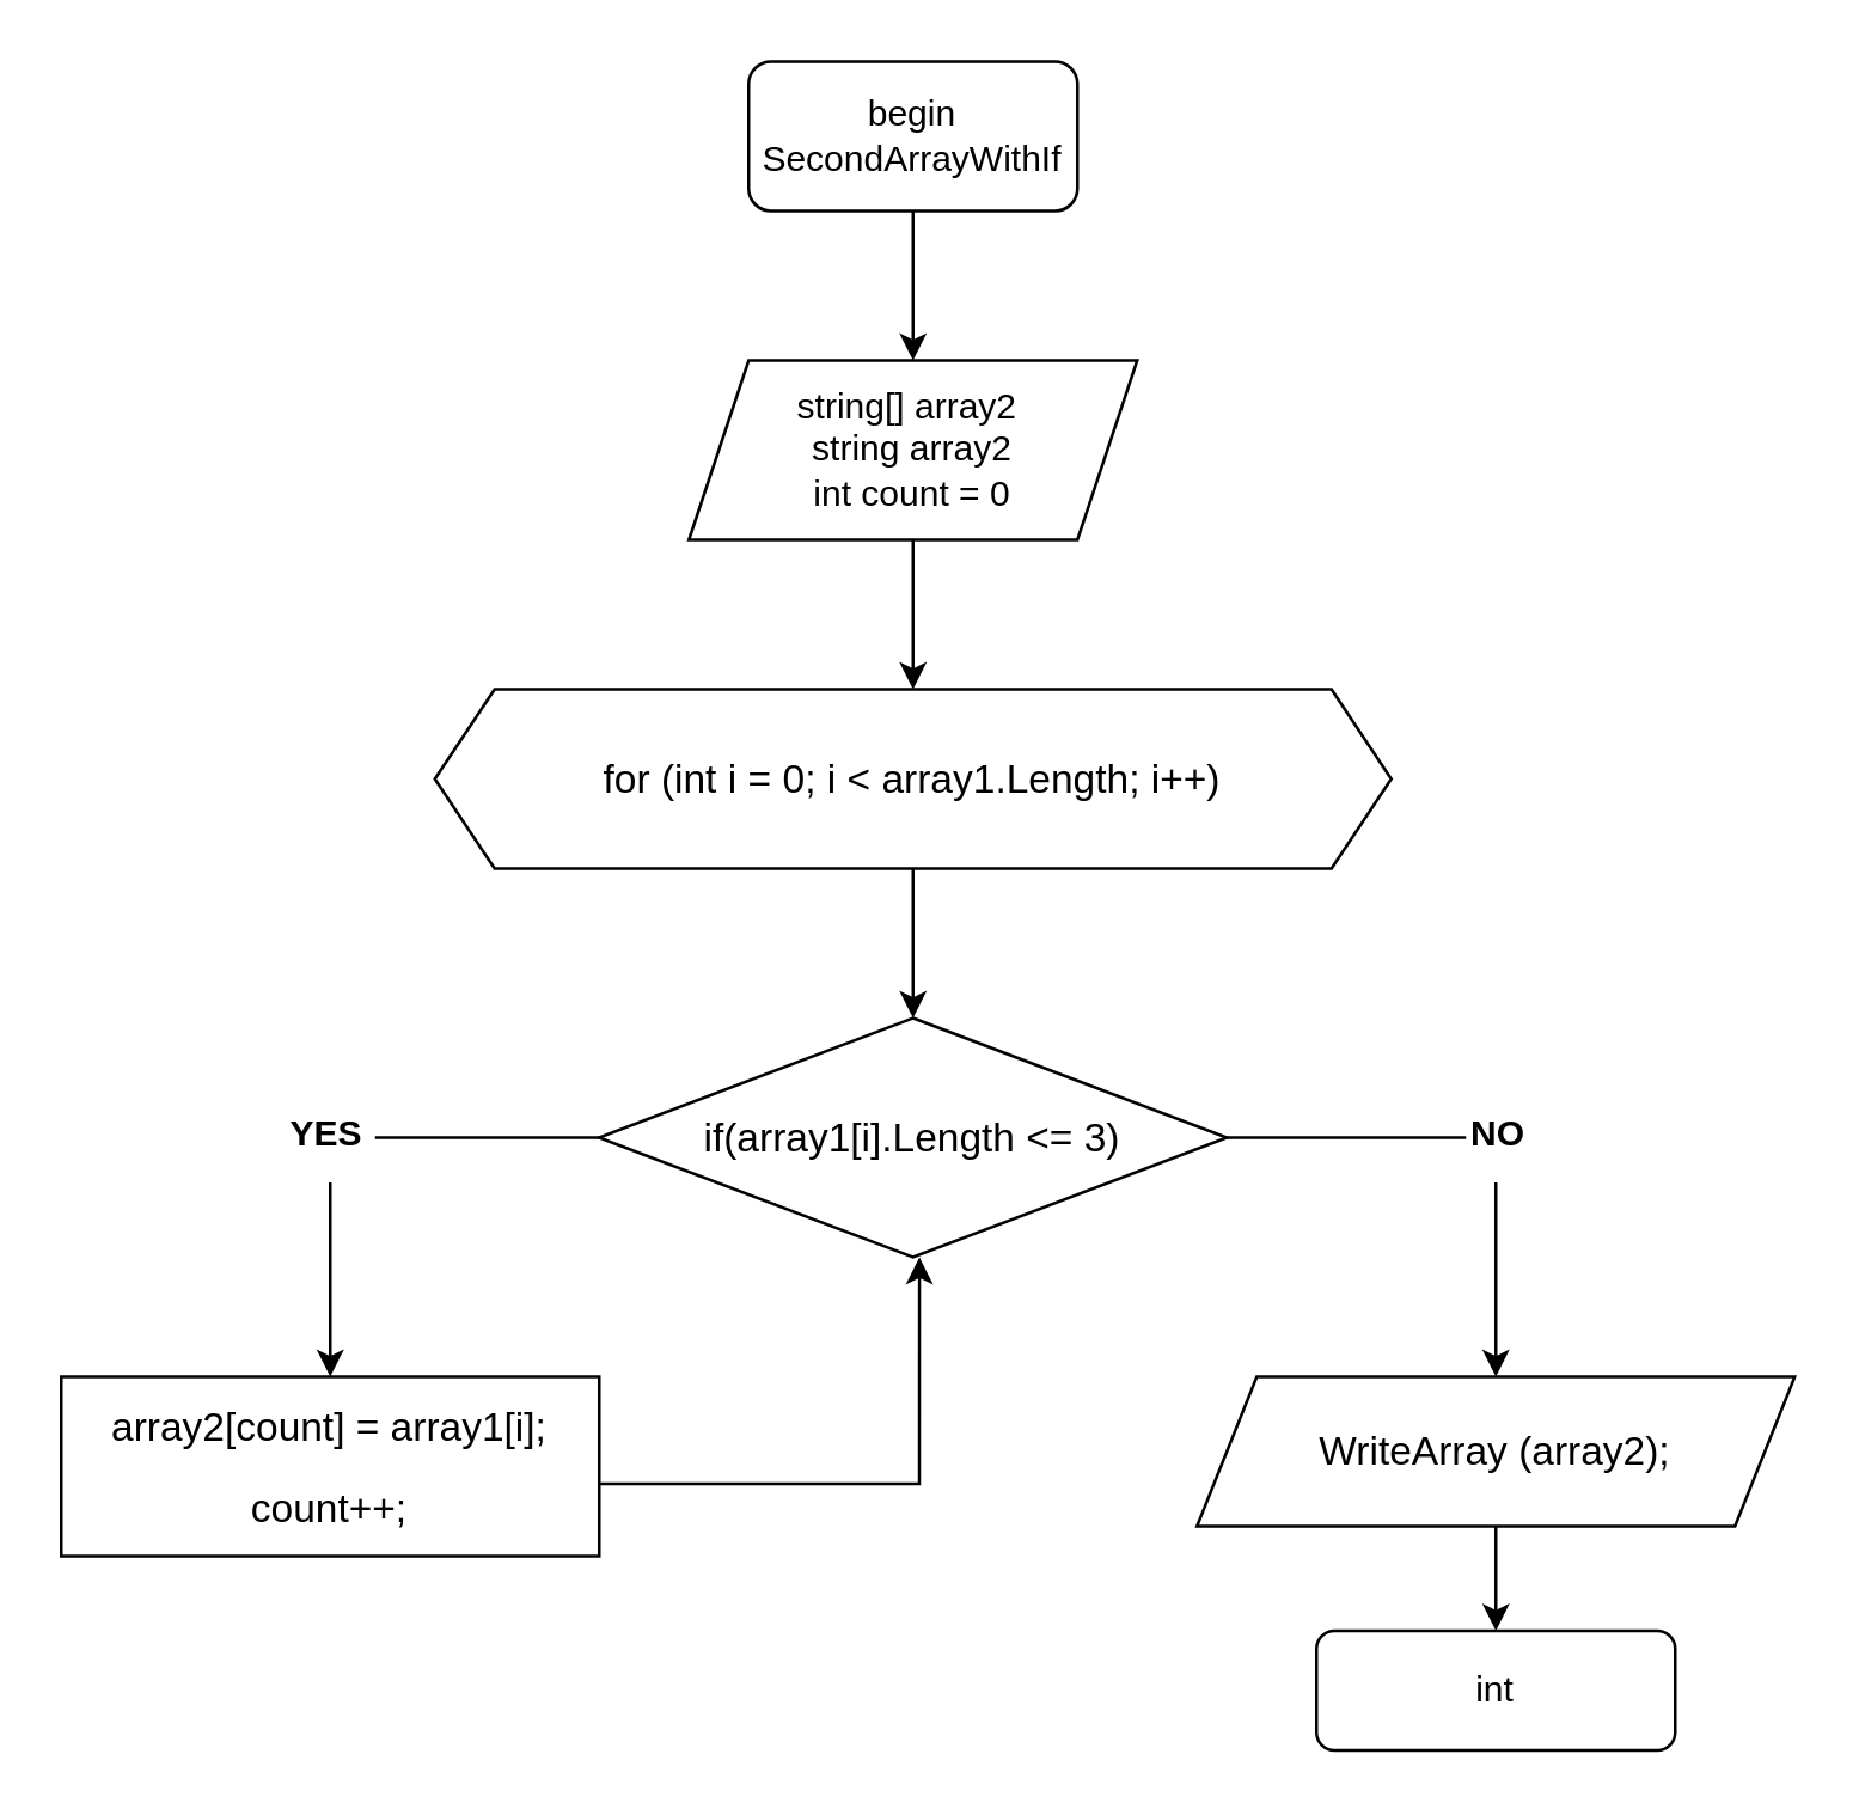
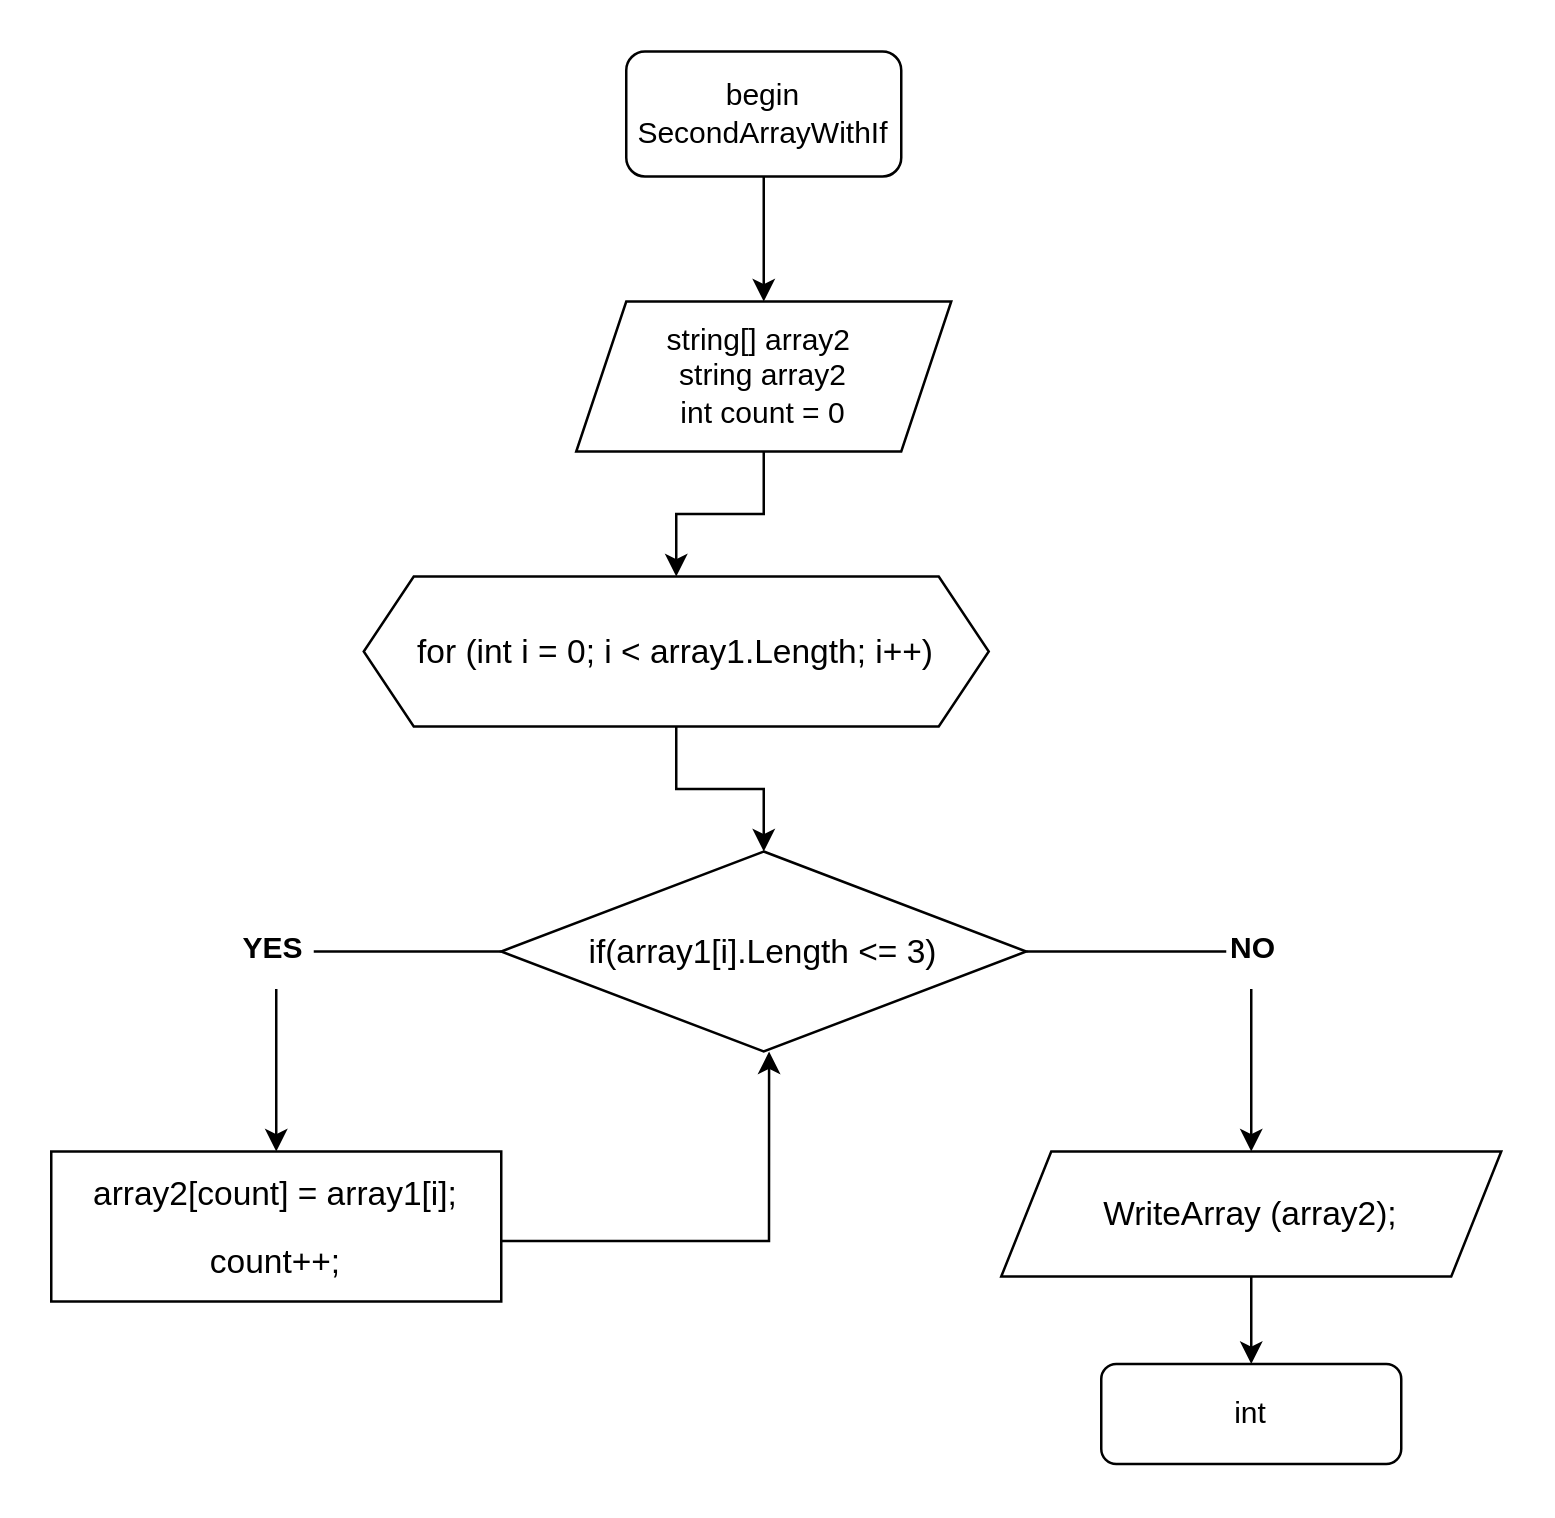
  <mxCell id="0" />
  <mxCell id="1" parent="0" />
  <mxCell id="2" value="" style="edgeStyle=orthogonalEdgeStyle;rounded=0;orthogonalLoop=1;jettySize=auto;html=1;" edge="1" parent="1" source="3" target="5"><mxGeometry relative="1" as="geometry" /></mxCell>
  <mxCell id="3" value="begin&lt;div&gt;SecondArrayWithIf&lt;br&gt;&lt;/div&gt;" style="rounded=1;whiteSpace=wrap;html=1;" vertex="1" parent="1"><mxGeometry x="250" y="20" width="110" height="50" as="geometry" /></mxCell>
  <mxCell id="4" value="" style="edgeStyle=orthogonalEdgeStyle;rounded=0;orthogonalLoop=1;jettySize=auto;html=1;" edge="1" parent="1" source="5" target="7"><mxGeometry relative="1" as="geometry" /></mxCell>
  <mxCell id="5" value="string[] array2&amp;nbsp;&lt;br&gt;string array2&lt;br&gt;int count = 0" style="shape=parallelogram;perimeter=parallelogramPerimeter;whiteSpace=wrap;html=1;fixedSize=1;" vertex="1" parent="1"><mxGeometry x="230" y="120" width="150" height="60" as="geometry" /></mxCell>
  <mxCell id="6" value="" style="edgeStyle=orthogonalEdgeStyle;rounded=0;orthogonalLoop=1;jettySize=auto;html=1;" edge="1" parent="1" source="7" target="10"><mxGeometry relative="1" as="geometry" /></mxCell>
- <mxCell id="7" value="&lt;div style=&quot;font-size: 20px; line-height: 27px;&quot;&gt;&lt;div&gt;&lt;h6&gt;&lt;font face=&quot;Helvetica&quot;&gt;&lt;span style=&quot;background-color: rgb(255, 255, 255);&quot;&gt;&lt;span style=&quot;font-weight: normal;&quot;&gt;for&lt;/span&gt;&lt;span style=&quot;font-weight: normal;&quot;&gt; (&lt;/span&gt;&lt;span style=&quot;font-weight: normal;&quot;&gt;int&lt;/span&gt;&lt;span style=&quot;font-weight: normal;&quot;&gt; &lt;/span&gt;&lt;span style=&quot;font-weight: normal;&quot;&gt;i&lt;/span&gt;&lt;span style=&quot;font-weight: normal;&quot;&gt; &lt;/span&gt;&lt;span style=&quot;font-weight: normal;&quot;&gt;=&lt;/span&gt;&lt;span style=&quot;font-weight: normal;&quot;&gt; &lt;/span&gt;&lt;span style=&quot;font-weight: normal;&quot;&gt;0&lt;/span&gt;&lt;span style=&quot;font-weight: normal;&quot;&gt;; &lt;/span&gt;&lt;span style=&quot;font-weight: normal;&quot;&gt;i&lt;/span&gt;&lt;span style=&quot;font-weight: normal;&quot;&gt; &lt;/span&gt;&lt;span style=&quot;font-weight: normal;&quot;&gt;&amp;lt;&lt;/span&gt;&lt;span style=&quot;font-weight: normal;&quot;&gt; &lt;/span&gt;&lt;span style=&quot;font-weight: normal;&quot;&gt;array1&lt;/span&gt;&lt;span style=&quot;font-weight: normal;&quot;&gt;.&lt;/span&gt;&lt;span style=&quot;font-weight: normal;&quot;&gt;Length&lt;/span&gt;&lt;span style=&quot;font-weight: normal;&quot;&gt;; &lt;/span&gt;&lt;span style=&quot;font-weight: normal;&quot;&gt;i&lt;/span&gt;&lt;span style=&quot;font-weight: normal;&quot;&gt;++&lt;/span&gt;&lt;span style=&quot;font-weight: normal;&quot;&gt;)&lt;/span&gt;&lt;/span&gt;&lt;/font&gt;&lt;/h6&gt;&lt;/div&gt;&lt;/div&gt;" style="shape=hexagon;perimeter=hexagonPerimeter2;whiteSpace=wrap;html=1;fixedSize=1;" vertex="1" parent="1"><mxGeometry x="145" y="230" width="320" height="60" as="geometry" /></mxCell>
+ <mxCell id="7" value="&lt;div style=&quot;font-size: 20px; line-height: 27px;&quot;&gt;&lt;div&gt;&lt;h6&gt;&lt;font face=&quot;Helvetica&quot;&gt;&lt;span style=&quot;background-color: rgb(255, 255, 255);&quot;&gt;&lt;span style=&quot;font-weight: normal;&quot;&gt;for&lt;/span&gt;&lt;span style=&quot;font-weight: normal;&quot;&gt; (&lt;/span&gt;&lt;span style=&quot;font-weight: normal;&quot;&gt;int&lt;/span&gt;&lt;span style=&quot;font-weight: normal;&quot;&gt; &lt;/span&gt;&lt;span style=&quot;font-weight: normal;&quot;&gt;i&lt;/span&gt;&lt;span style=&quot;font-weight: normal;&quot;&gt; &lt;/span&gt;&lt;span style=&quot;font-weight: normal;&quot;&gt;=&lt;/span&gt;&lt;span style=&quot;font-weight: normal;&quot;&gt; &lt;/span&gt;&lt;span style=&quot;font-weight: normal;&quot;&gt;0&lt;/span&gt;&lt;span style=&quot;font-weight: normal;&quot;&gt;; &lt;/span&gt;&lt;span style=&quot;font-weight: normal;&quot;&gt;i&lt;/span&gt;&lt;span style=&quot;font-weight: normal;&quot;&gt; &lt;/span&gt;&lt;span style=&quot;font-weight: normal;&quot;&gt;&amp;lt;&lt;/span&gt;&lt;span style=&quot;font-weight: normal;&quot;&gt; &lt;/span&gt;&lt;span style=&quot;font-weight: normal;&quot;&gt;array1&lt;/span&gt;&lt;span style=&quot;font-weight: normal;&quot;&gt;.&lt;/span&gt;&lt;span style=&quot;font-weight: normal;&quot;&gt;Length&lt;/span&gt;&lt;span style=&quot;font-weight: normal;&quot;&gt;; &lt;/span&gt;&lt;span style=&quot;font-weight: normal;&quot;&gt;i&lt;/span&gt;&lt;span style=&quot;font-weight: normal;&quot;&gt;++&lt;/span&gt;&lt;span style=&quot;font-weight: normal;&quot;&gt;)&lt;/span&gt;&lt;/span&gt;&lt;/font&gt;&lt;/h6&gt;&lt;/div&gt;&lt;/div&gt;" style="shape=hexagon;perimeter=hexagonPerimeter2;whiteSpace=wrap;html=1;fixedSize=1;" vertex="1" parent="1"><mxGeometry x="145" y="230" width="250" height="60" as="geometry" /></mxCell>
  <mxCell id="8" value="" style="rounded=0;orthogonalLoop=1;jettySize=auto;html=1;endArrow=none;endFill=0;" edge="1" parent="1" source="10" target="12"><mxGeometry relative="1" as="geometry" /></mxCell>
  <mxCell id="9" value="" style="edgeStyle=orthogonalEdgeStyle;rounded=0;orthogonalLoop=1;jettySize=auto;html=1;endArrow=none;endFill=0;" edge="1" parent="1" source="10" target="16"><mxGeometry relative="1" as="geometry" /></mxCell>
  <mxCell id="10" value="&lt;div style=&quot;font-size: 20px; line-height: 27px;&quot;&gt;&lt;div&gt;&lt;h6&gt;&lt;font face=&quot;Helvetica&quot;&gt;&lt;span style=&quot;background-color: rgb(255, 255, 255);&quot;&gt;&lt;span style=&quot;font-weight: normal;&quot;&gt;if(array1[i].Length &amp;lt;= 3)&lt;/span&gt;&lt;/span&gt;&lt;/font&gt;&lt;/h6&gt;&lt;/div&gt;&lt;/div&gt;" style="rhombus;whiteSpace=wrap;html=1;strokeColor=default;fontFamily=Helvetica;fontSize=12;fontColor=#000000;fillColor=default;" vertex="1" parent="1"><mxGeometry x="200" y="340" width="210" height="80" as="geometry" /></mxCell>
  <mxCell id="11" value="" style="edgeStyle=orthogonalEdgeStyle;rounded=0;orthogonalLoop=1;jettySize=auto;html=1;" edge="1" parent="1" source="12" target="14"><mxGeometry relative="1" as="geometry" /></mxCell>
  <mxCell id="12" value="&lt;b&gt;YES&lt;/b&gt;" style="text;whiteSpace=wrap;html=1;" vertex="1" parent="1"><mxGeometry x="95" y="365" width="30" height="30" as="geometry" /></mxCell>
  <mxCell id="13" style="edgeStyle=orthogonalEdgeStyle;rounded=0;orthogonalLoop=1;jettySize=auto;html=1;entryX=0.653;entryY=0.928;entryDx=0;entryDy=0;entryPerimeter=0;" edge="1" parent="1"><mxGeometry relative="1" as="geometry"><mxPoint x="307.13" y="420" as="targetPoint" /><mxPoint x="170" y="495.76" as="sourcePoint" /><Array as="points"><mxPoint x="307" y="495.76" /></Array></mxGeometry></mxCell>
  <mxCell id="14" value="&lt;div style=&quot;font-size: 20px; line-height: 27px;&quot;&gt;&lt;div&gt;&lt;h6&gt;&lt;span style=&quot;background-color: rgb(255, 255, 255);&quot;&gt;&lt;font face=&quot;Helvetica&quot;&gt;&lt;span style=&quot;font-weight: normal;&quot;&gt;array2[count] = array1[i]; count++;&lt;/span&gt;&lt;/font&gt;&lt;/span&gt;&lt;/h6&gt;&lt;/div&gt;&lt;/div&gt;" style="rounded=0;whiteSpace=wrap;html=1;strokeColor=default;fontFamily=Helvetica;fontSize=12;fontColor=#000000;fillColor=default;" vertex="1" parent="1"><mxGeometry x="20" y="460" width="180" height="60" as="geometry" /></mxCell>
  <mxCell id="15" value="" style="edgeStyle=orthogonalEdgeStyle;rounded=0;orthogonalLoop=1;jettySize=auto;html=1;" edge="1" parent="1" source="16" target="18"><mxGeometry relative="1" as="geometry" /></mxCell>
  <mxCell id="16" value="&lt;b&gt;NO&lt;/b&gt;" style="text;whiteSpace=wrap;html=1;" vertex="1" parent="1"><mxGeometry x="490" y="365" width="20" height="30" as="geometry" /></mxCell>
  <mxCell id="17" value="" style="edgeStyle=orthogonalEdgeStyle;rounded=0;orthogonalLoop=1;jettySize=auto;html=1;" edge="1" parent="1" source="18" target="19"><mxGeometry relative="1" as="geometry" /></mxCell>
  <mxCell id="18" value="&lt;div style=&quot;font-size: 20px; line-height: 27px;&quot;&gt;&lt;div&gt;&lt;h6&gt;&lt;font face=&quot;Helvetica&quot;&gt;&lt;span style=&quot;background-color: rgb(255, 255, 255);&quot;&gt;&lt;span style=&quot;font-weight: normal;&quot;&gt;WriteArray (array2);&lt;/span&gt;&lt;/span&gt;&lt;/font&gt;&lt;/h6&gt;&lt;/div&gt;&lt;/div&gt;" style="shape=parallelogram;perimeter=parallelogramPerimeter;whiteSpace=wrap;html=1;fixedSize=1;strokeColor=default;fontFamily=Helvetica;fontSize=12;fontColor=#000000;fillColor=default;" vertex="1" parent="1"><mxGeometry x="400" y="460" width="200" height="50" as="geometry" /></mxCell>
  <mxCell id="19" value="int" style="rounded=1;whiteSpace=wrap;html=1;strokeColor=default;fontFamily=Helvetica;fontSize=12;fontColor=#000000;fillColor=default;" vertex="1" parent="1"><mxGeometry x="440" y="545" width="120" height="40" as="geometry" /></mxCell>
